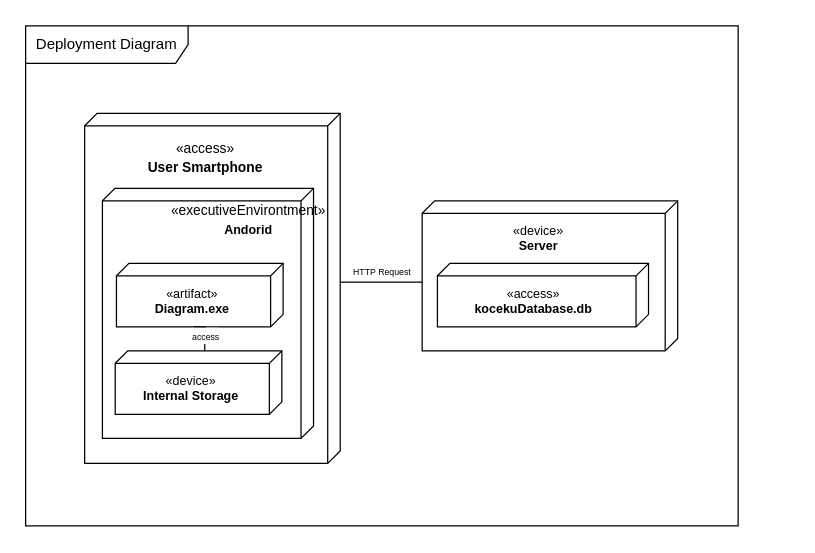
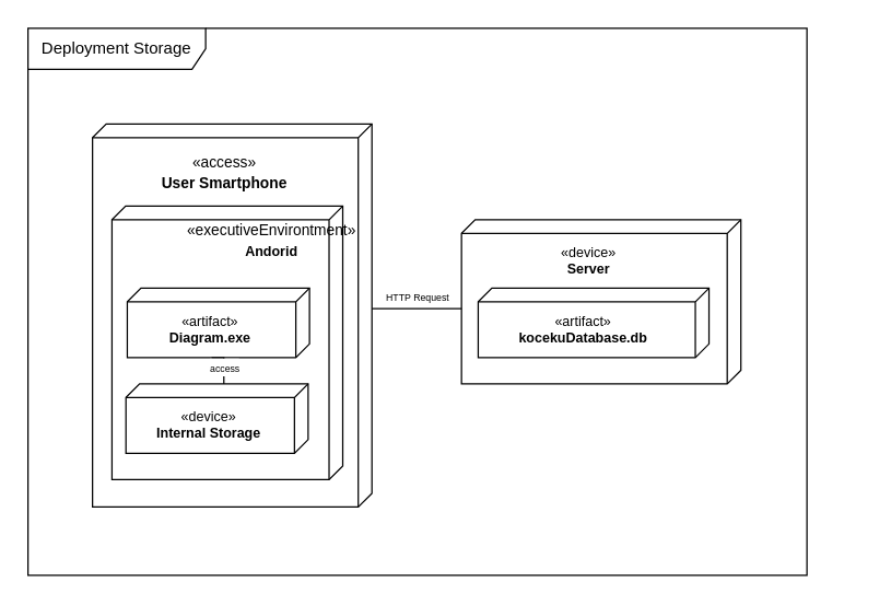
  <mxCell id="0" />
  <mxCell id="1" parent="0" />
- <mxCell id="2" value="Deployment Diagram" style="shape=umlFrame;whiteSpace=wrap;html=1;pointerEvents=0;width=130;height=30;" parent="1" vertex="1"><mxGeometry x="20" y="20" width="570" height="400" as="geometry" /></mxCell>
+ <mxCell id="2" value="Deployment Storage" style="shape=umlFrame;whiteSpace=wrap;html=1;pointerEvents=0;width=130;height=30;" parent="1" vertex="1"><mxGeometry x="20" y="20" width="570" height="400" as="geometry" /></mxCell>
  <mxCell id="3" value="" style="group" parent="1" connectable="0" vertex="1"><mxGeometry x="80" y="90" width="230" height="290" as="geometry" /></mxCell>
  <mxCell id="4" value="" style="verticalAlign=top;align=center;spacingTop=8;spacingLeft=2;spacingRight=12;shape=cube;size=10;direction=south;fontStyle=4;html=1;whiteSpace=wrap;" parent="3" vertex="1"><mxGeometry x="-12.78" width="204.44" height="280" as="geometry" /></mxCell>
  <mxCell id="5" value="&lt;font style=&quot;font-size: 11px;&quot;&gt;«access»&lt;br style=&quot;border-color: var(--border-color); font-size: 12px;&quot;&gt;&lt;b&gt;User Smartphone&lt;/b&gt;&lt;br&gt;&lt;/font&gt;" style="text;html=1;strokeColor=none;fillColor=none;align=center;verticalAlign=middle;whiteSpace=wrap;rounded=0;" parent="3" vertex="1"><mxGeometry x="20.444" y="24.46" width="127.778" height="21.54" as="geometry" /></mxCell>
  <mxCell id="6" value="" style="group" parent="1" connectable="0" vertex="1"><mxGeometry x="92" y="150" width="190" height="210" as="geometry" /></mxCell>
  <mxCell id="7" value="" style="verticalAlign=top;align=center;spacingTop=8;spacingLeft=2;spacingRight=12;shape=cube;size=10;direction=south;fontStyle=4;html=1;whiteSpace=wrap;" parent="6" vertex="1"><mxGeometry x="-10.56" width="168.89" height="200" as="geometry" /></mxCell>
  <mxCell id="8" value="&lt;font style=&quot;font-size: 11px;&quot;&gt;«executiveEnvirontment»&lt;br style=&quot;border-color: var(--border-color); font-size: 10px;&quot;&gt;&lt;b style=&quot;border-color: var(--border-color); font-size: 10px;&quot;&gt;Andorid&lt;/b&gt;&lt;br&gt;&lt;/font&gt;" style="text;html=1;strokeColor=none;fillColor=none;align=center;verticalAlign=middle;whiteSpace=wrap;rounded=0;" parent="6" vertex="1"><mxGeometry x="59.088" y="6.67" width="95" height="36.66" as="geometry" /></mxCell>
  <mxCell id="9" value="" style="group" connectable="0" vertex="1" parent="1"><mxGeometry x="101" y="210" width="150" height="60" as="geometry" /></mxCell>
  <mxCell id="10" value="" style="verticalAlign=top;align=center;spacingTop=8;spacingLeft=2;spacingRight=12;shape=cube;size=10;direction=south;fontStyle=4;html=1;whiteSpace=wrap;" vertex="1" parent="9"><mxGeometry x="-8.333" width="133.333" height="50.769" as="geometry" /></mxCell>
  <mxCell id="11" value="&lt;font style=&quot;font-size: 10px;&quot;&gt;«artifact»&lt;br style=&quot;border-color: var(--border-color); font-size: 10px;&quot;&gt;&lt;b style=&quot;font-size: 10px;&quot;&gt;Diagram.exe&lt;/b&gt;&lt;br style=&quot;font-size: 10px;&quot;&gt;&lt;/font&gt;" style="text;html=1;strokeColor=none;fillColor=none;align=center;verticalAlign=middle;whiteSpace=wrap;rounded=0;fontSize=10;" vertex="1" parent="9"><mxGeometry x="8.882e-16" y="11.67" width="104.93" height="36.66" as="geometry" /></mxCell>
  <mxCell id="12" value="" style="group" connectable="0" vertex="1" parent="1"><mxGeometry x="100" y="280" width="150" height="60" as="geometry" /></mxCell>
  <mxCell id="13" value="" style="verticalAlign=top;align=center;spacingTop=8;spacingLeft=2;spacingRight=12;shape=cube;size=10;direction=south;fontStyle=4;html=1;whiteSpace=wrap;" vertex="1" parent="12"><mxGeometry x="-8.333" width="133.333" height="50.769" as="geometry" /></mxCell>
  <mxCell id="14" value="&lt;font style=&quot;font-size: 10px;&quot;&gt;«device»&lt;br style=&quot;border-color: var(--border-color); font-size: 10px;&quot;&gt;&lt;b style=&quot;font-size: 10px;&quot;&gt;Internal Storage&lt;/b&gt;&lt;br style=&quot;font-size: 10px;&quot;&gt;&lt;/font&gt;" style="text;html=1;strokeColor=none;fillColor=none;align=center;verticalAlign=middle;whiteSpace=wrap;rounded=0;fontSize=10;" vertex="1" parent="12"><mxGeometry x="8.882e-16" y="11.67" width="104.93" height="36.66" as="geometry" /></mxCell>
  <mxCell id="15" value="" style="group" connectable="0" vertex="1" parent="1"><mxGeometry x="400" y="90" width="230" height="290" as="geometry" /></mxCell>
  <mxCell id="16" value="" style="verticalAlign=top;align=center;spacingTop=8;spacingLeft=2;spacingRight=12;shape=cube;size=10;direction=south;fontStyle=4;html=1;whiteSpace=wrap;" vertex="1" parent="15"><mxGeometry x="-62.78" y="70" width="204.44" height="120" as="geometry" /></mxCell>
  <mxCell id="17" value="&lt;font style=&quot;font-size: 10px;&quot;&gt;«device»&lt;br style=&quot;border-color: var(--border-color); font-size: 10px;&quot;&gt;&lt;b&gt;Server&lt;/b&gt;&lt;br style=&quot;font-size: 10px;&quot;&gt;&lt;/font&gt;" style="text;html=1;strokeColor=none;fillColor=none;align=center;verticalAlign=middle;whiteSpace=wrap;rounded=0;fontSize=10;" vertex="1" parent="15"><mxGeometry x="-50" y="81.67" width="160.893" height="36.66" as="geometry" /></mxCell>
  <mxCell id="18" style="edgeStyle=orthogonalEdgeStyle;rounded=0;orthogonalLoop=1;jettySize=auto;html=1;exitX=0;exitY=0;exitDx=50.769;exitDy=71.667;exitPerimeter=0;entryX=0;entryY=0;entryDx=0;entryDy=61.667;entryPerimeter=0;endArrow=none;endFill=0;" edge="1" parent="1" source="10" target="13"><mxGeometry relative="1" as="geometry" /></mxCell>
  <mxCell id="19" value="&lt;font style=&quot;font-size: 7px;&quot;&gt;access&lt;br&gt;&lt;/font&gt;" style="edgeLabel;html=1;align=center;verticalAlign=middle;resizable=0;points=[];" vertex="1" connectable="0" parent="18"><mxGeometry x="0.156" relative="1" as="geometry"><mxPoint as="offset" /></mxGeometry></mxCell>
  <mxCell id="20" value="" style="group" connectable="0" vertex="1" parent="1"><mxGeometry x="360" y="210" width="190" height="60" as="geometry" /></mxCell>
  <mxCell id="21" value="" style="verticalAlign=top;align=center;spacingTop=8;spacingLeft=2;spacingRight=12;shape=cube;size=10;direction=south;fontStyle=4;html=1;whiteSpace=wrap;" vertex="1" parent="20"><mxGeometry x="-10.556" width="168.889" height="50.769" as="geometry" /></mxCell>
- <mxCell id="22" value="&lt;font style=&quot;font-size: 10px;&quot;&gt;«access»&lt;br style=&quot;border-color: var(--border-color); font-size: 10px;&quot;&gt;&lt;b style=&quot;font-size: 10px;&quot;&gt;kocekuDatabase.db&lt;/b&gt;&lt;br style=&quot;font-size: 10px;&quot;&gt;&lt;/font&gt;" style="text;html=1;strokeColor=none;fillColor=none;align=center;verticalAlign=middle;whiteSpace=wrap;rounded=0;fontSize=10;" vertex="1" parent="20"><mxGeometry x="1.125e-15" y="11.67" width="132.911" height="36.66" as="geometry" /></mxCell>
+ <mxCell id="22" value="&lt;font style=&quot;font-size: 10px;&quot;&gt;«artifact»&lt;br style=&quot;border-color: var(--border-color); font-size: 10px;&quot;&gt;&lt;b style=&quot;font-size: 10px;&quot;&gt;kocekuDatabase.db&lt;/b&gt;&lt;br style=&quot;font-size: 10px;&quot;&gt;&lt;/font&gt;" style="text;html=1;strokeColor=none;fillColor=none;align=center;verticalAlign=middle;whiteSpace=wrap;rounded=0;fontSize=10;" vertex="1" parent="20"><mxGeometry x="1.125e-15" y="11.67" width="132.911" height="36.66" as="geometry" /></mxCell>
  <mxCell id="23" style="edgeStyle=orthogonalEdgeStyle;rounded=0;orthogonalLoop=1;jettySize=auto;html=1;exitX=0;exitY=0;exitDx=135;exitDy=0;exitPerimeter=0;entryX=0;entryY=0;entryDx=65;entryDy=204.44;entryPerimeter=0;endArrow=none;endFill=0;" edge="1" parent="1" source="4" target="16"><mxGeometry relative="1" as="geometry" /></mxCell>
  <mxCell id="24" value="&lt;font style=&quot;font-size: 7px;&quot;&gt;HTTP Request&lt;/font&gt;" style="edgeLabel;html=1;align=center;verticalAlign=middle;resizable=0;points=[];" vertex="1" connectable="0" parent="23"><mxGeometry x="0.253" y="9" relative="1" as="geometry"><mxPoint x="-8" y="-1" as="offset" /></mxGeometry></mxCell>
